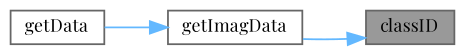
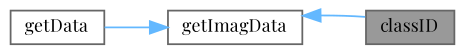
  digraph {
    fontname="Playfair Display"
    rankdir=RL
    node [color=grey40 fillcolor=white fontname="Playfair Display" fontsize=10 shape=box style=filled]
    edge [color=steelblue1 dir=back fontname="Playfair Display" fontsize=10 labelfontname=Helvetica labelfontsize=10 style=solid]
    n1 [color=gray40 fillcolor=grey60 fontcolor=black height=0.2 label=classID width=0.4]
    n2 [height=0.2 label=getImagData width=0.4]
    n3 [height=0.2 label=getData width=0.4]
-   n1 -> n2
+   n2 -> n1
    n2 -> n3
  }
